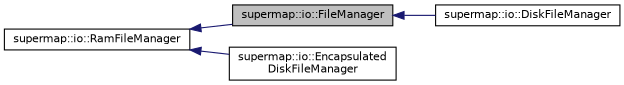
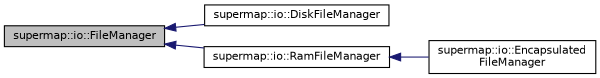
  digraph {
    rankdir=LR
    node [color=black fillcolor=white fontname=Helvetica fontsize=10 shape=record style=filled]
    edge [color=midnightblue dir=back fontname=Helvetica fontsize=10 labelfontname=Helvetica labelfontsize=10 style=solid]
    n1 [fillcolor=grey75 fontcolor=black height=0.2 label="supermap::io::FileManager" width=0.4]
    n2 [height=0.2 label="supermap::io::DiskFileManager" width=0.4]
    n3 [height=0.2 label="supermap::io::RamFileManager" width=0.4]
-   n4 [height=0.2 label="supermap::io::Encapsulated\lDiskFileManager" width=0.4]
+   n4 [height=0.2 label="supermap::io::Encapsulated\lFileManager" width=0.4]
    n1 -> n2
-   n3 -> n1
+   n1 -> n3
    n3 -> n4
  }
